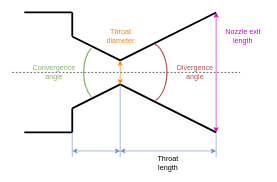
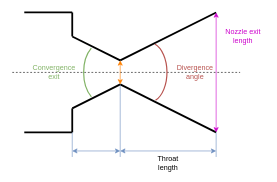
  <mxCell id="0" />
  <mxCell id="1" parent="0" />
  <mxCell id="2" value="" style="endArrow=none;html=1;strokeWidth=3;" edge="1" parent="1"><mxGeometry width="50" height="50" relative="1" as="geometry"><mxPoint x="40" y="20" as="sourcePoint" /><mxPoint x="120" y="20" as="targetPoint" /></mxGeometry></mxCell>
  <mxCell id="3" value="" style="endArrow=none;html=1;strokeWidth=3;" edge="1" parent="1"><mxGeometry width="50" height="50" relative="1" as="geometry"><mxPoint x="40" y="220" as="sourcePoint" /><mxPoint x="120" y="220" as="targetPoint" /></mxGeometry></mxCell>
  <mxCell id="4" value="" style="endArrow=none;html=1;strokeWidth=3;" edge="1" parent="1"><mxGeometry width="50" height="50" relative="1" as="geometry"><mxPoint x="120" y="60" as="sourcePoint" /><mxPoint x="120" y="20" as="targetPoint" /></mxGeometry></mxCell>
  <mxCell id="5" value="" style="endArrow=none;html=1;strokeWidth=3;" edge="1" parent="1"><mxGeometry width="50" height="50" relative="1" as="geometry"><mxPoint x="120" y="220" as="sourcePoint" /><mxPoint x="120" y="180" as="targetPoint" /></mxGeometry></mxCell>
  <mxCell id="6" value="" style="endArrow=none;html=1;strokeWidth=3;" edge="1" parent="1"><mxGeometry width="50" height="50" relative="1" as="geometry"><mxPoint x="120" y="60" as="sourcePoint" /><mxPoint x="200" y="100" as="targetPoint" /></mxGeometry></mxCell>
  <mxCell id="7" value="" style="endArrow=none;html=1;strokeWidth=3;" edge="1" parent="1"><mxGeometry width="50" height="50" relative="1" as="geometry"><mxPoint x="120" y="180" as="sourcePoint" /><mxPoint x="200" y="140" as="targetPoint" /></mxGeometry></mxCell>
  <mxCell id="8" value="" style="endArrow=none;html=1;strokeWidth=3;" edge="1" parent="1"><mxGeometry width="50" height="50" relative="1" as="geometry"><mxPoint x="200" y="100" as="sourcePoint" /><mxPoint x="360" y="20" as="targetPoint" /></mxGeometry></mxCell>
  <mxCell id="9" value="" style="endArrow=none;html=1;strokeWidth=3;" edge="1" parent="1"><mxGeometry width="50" height="50" relative="1" as="geometry"><mxPoint x="200" y="140" as="sourcePoint" /><mxPoint x="360" y="220" as="targetPoint" /></mxGeometry></mxCell>
  <mxCell id="10" value="" style="endArrow=none;dashed=1;html=1;" edge="1" parent="1"><mxGeometry width="50" height="50" relative="1" as="geometry"><mxPoint x="20" y="120" as="sourcePoint" /><mxPoint x="400" y="120" as="targetPoint" /></mxGeometry></mxCell>
  <mxCell id="11" value="" style="endArrow=none;html=1;strokeWidth=1;fillColor=#dae8fc;strokeColor=#6c8ebf;" edge="1" parent="1"><mxGeometry width="50" height="50" relative="1" as="geometry"><mxPoint x="120" y="261" as="sourcePoint" /><mxPoint x="120" y="220" as="targetPoint" /></mxGeometry></mxCell>
  <mxCell id="12" value="" style="endArrow=none;html=1;strokeWidth=1;fillColor=#dae8fc;strokeColor=#6c8ebf;" edge="1" parent="1"><mxGeometry width="50" height="50" relative="1" as="geometry"><mxPoint x="200" y="261" as="sourcePoint" /><mxPoint x="200" y="140" as="targetPoint" /></mxGeometry></mxCell>
  <mxCell id="13" value="" style="endArrow=none;html=1;strokeWidth=1;fillColor=#dae8fc;strokeColor=#6c8ebf;" edge="1" parent="1"><mxGeometry width="50" height="50" relative="1" as="geometry"><mxPoint x="360" y="261" as="sourcePoint" /><mxPoint x="360" y="220" as="targetPoint" /></mxGeometry></mxCell>
  <mxCell id="14" value="" style="endArrow=classic;startArrow=classic;html=1;strokeWidth=1;fillColor=#dae8fc;strokeColor=#6c8ebf;" edge="1" parent="1"><mxGeometry width="50" height="50" relative="1" as="geometry"><mxPoint x="120" y="251" as="sourcePoint" /><mxPoint x="200" y="251" as="targetPoint" /></mxGeometry></mxCell>
  <mxCell id="15" value="" style="endArrow=classic;startArrow=classic;html=1;strokeWidth=1;fillColor=#dae8fc;strokeColor=#6c8ebf;" edge="1" parent="1"><mxGeometry width="50" height="50" relative="1" as="geometry"><mxPoint x="200" y="251" as="sourcePoint" /><mxPoint x="360" y="251" as="targetPoint" /></mxGeometry></mxCell>
  <mxCell id="16" value="&lt;span&gt;Throat length&lt;/span&gt;" style="text;html=1;strokeColor=none;fillColor=none;align=center;verticalAlign=middle;whiteSpace=wrap;rounded=0;" vertex="1" parent="1"><mxGeometry x="260" y="261" width="40" height="20" as="geometry" /></mxCell>
  <mxCell id="17" value="" style="verticalLabelPosition=bottom;verticalAlign=top;html=1;shape=mxgraph.basic.arc;startAngle=0.053;endAngle=0.441;fillColor=#f8cecc;strokeColor=#b85450;strokeWidth=2;" vertex="1" parent="1"><mxGeometry x="218" y="70" width="60" height="100" as="geometry" /></mxCell>
  <mxCell id="18" value="" style="verticalLabelPosition=bottom;verticalAlign=top;html=1;shape=mxgraph.basic.arc;startAngle=0.599;endAngle=0.9;strokeWidth=2;fillColor=#d5e8d4;strokeColor=#82b366;" vertex="1" parent="1"><mxGeometry x="139" y="70" width="62" height="100" as="geometry" /></mxCell>
  <mxCell id="19" value="Divergence angle&lt;br style=&quot;font-size: 12px;&quot;&gt;" style="text;html=1;strokeColor=none;fillColor=none;align=center;verticalAlign=middle;whiteSpace=wrap;rounded=0;fontColor=#B85450;fontSize=12;" vertex="1" parent="1"><mxGeometry x="305" y="109" width="40" height="20" as="geometry" /></mxCell>
- <mxCell id="20" value="Convergence angle" style="text;html=1;strokeColor=none;fillColor=none;align=center;verticalAlign=middle;whiteSpace=wrap;rounded=0;fontColor=#82B366;fontSize=12;" vertex="1" parent="1"><mxGeometry x="70" y="110" width="40" height="20" as="geometry" /></mxCell>
- <mxCell id="21" value="Throat diameter&lt;br&gt;" style="text;html=1;strokeColor=none;fillColor=none;align=center;verticalAlign=middle;whiteSpace=wrap;rounded=0;fontColor=#FF8000;" vertex="1" parent="1"><mxGeometry x="181" y="50" width="40" height="20" as="geometry" /></mxCell>
+ <mxCell id="20" value="Convergence exit" style="text;html=1;strokeColor=none;fillColor=none;align=center;verticalAlign=middle;whiteSpace=wrap;rounded=0;fontColor=#82B366;fontSize=12;" vertex="1" parent="1"><mxGeometry x="70" y="110" width="40" height="20" as="geometry" /></mxCell>
  <mxCell id="22" value="" style="endArrow=classic;startArrow=classic;html=1;strokeColor=#FF8000;strokeWidth=1;fontSize=15;fontColor=#FF8000;" edge="1" parent="1"><mxGeometry width="50" height="50" relative="1" as="geometry"><mxPoint x="200" y="140" as="sourcePoint" /><mxPoint x="200" y="100" as="targetPoint" /></mxGeometry></mxCell>
  <mxCell id="23" value="" style="endArrow=classic;startArrow=classic;html=1;strokeColor=#CC00CC;strokeWidth=1;fontSize=15;fontColor=#FF8000;" edge="1" parent="1"><mxGeometry width="50" height="50" relative="1" as="geometry"><mxPoint x="360" y="220" as="sourcePoint" /><mxPoint x="360" y="20" as="targetPoint" /></mxGeometry></mxCell>
  <mxCell id="24" value="&lt;font color=&quot;#cc00cc&quot;&gt;Nozzle exit length&lt;/font&gt;&lt;br&gt;" style="text;html=1;strokeColor=none;fillColor=none;align=center;verticalAlign=middle;whiteSpace=wrap;rounded=0;fontSize=12;fontColor=#FF8000;" vertex="1" parent="1"><mxGeometry x="370" y="50" width="70" height="20" as="geometry" /></mxCell>
